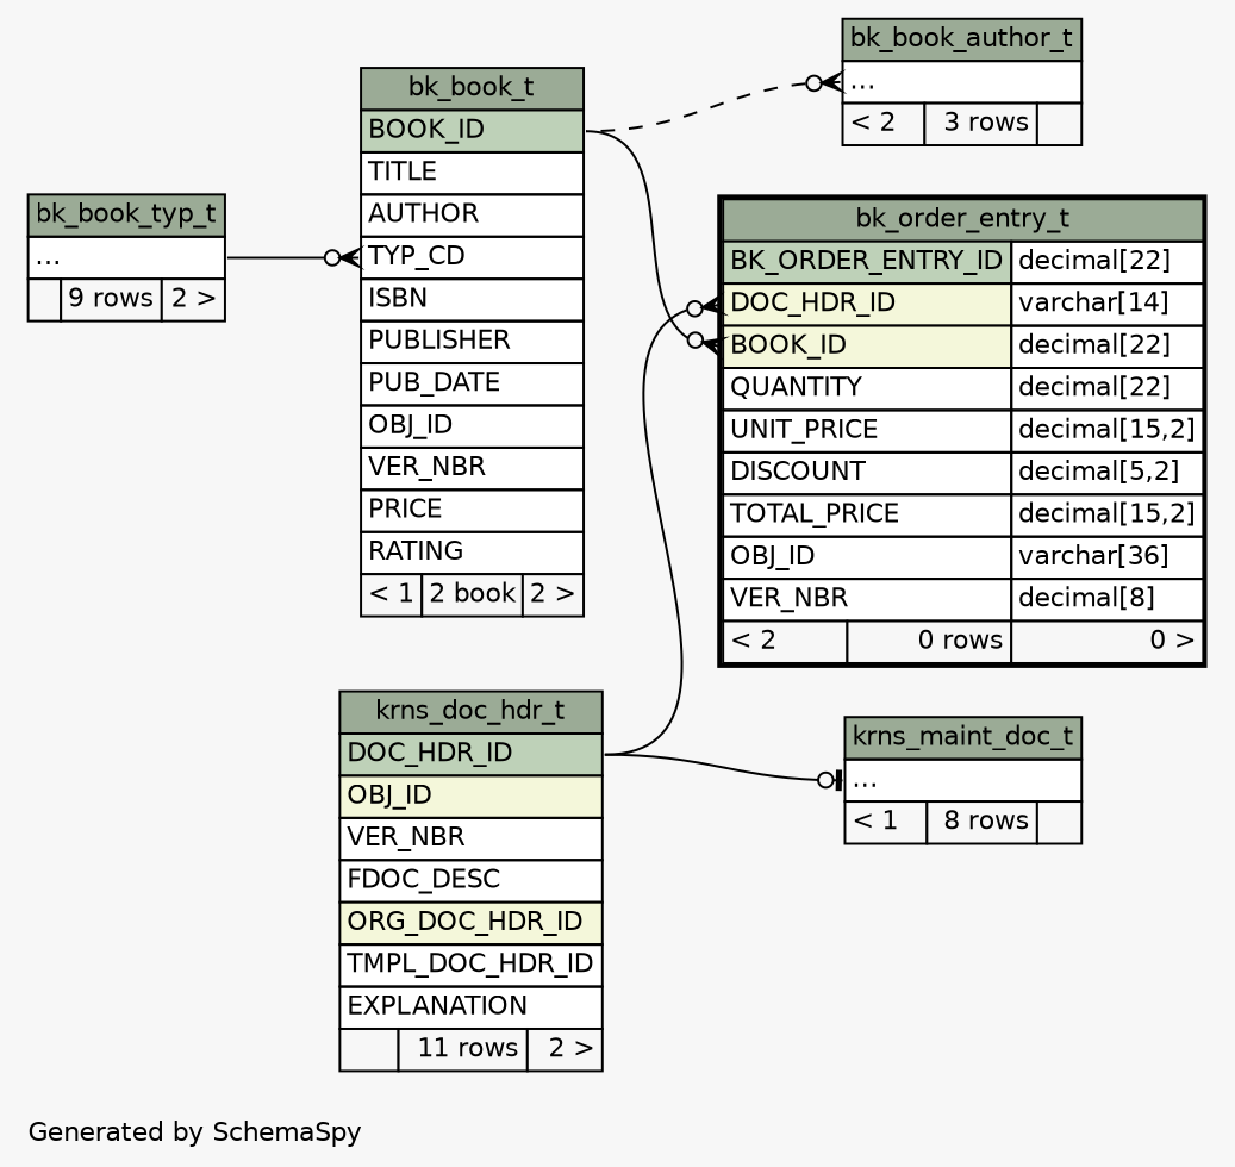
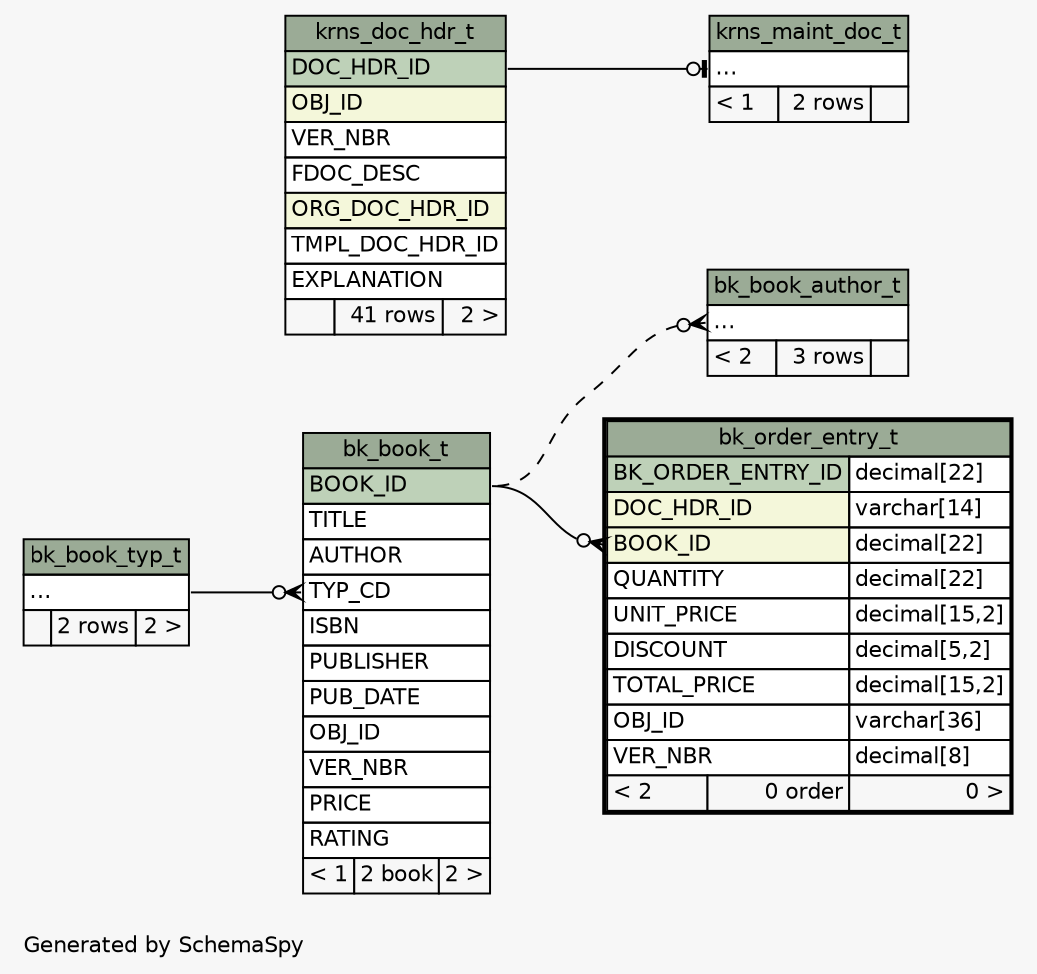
  digraph {
    bgcolor="#f7f7f7"
    fontname=Helvetica
    fontsize=11
    label="\nGenerated by SchemaSpy"
    labeljust=l
    nodesep=0.18
    rankdir=RL
    ranksep=0.46
    node [fontname=Helvetica fontsize=11 shape=plaintext]
    edge [arrowhead=none arrowsize=0.8 arrowtail=crowodot dir=back headport="BOOK_ID:e" tailport="elipses:w"]
    n1 [label=<     <TABLE BORDER="0" CELLBORDER="1" CELLSPACING="0" BGCOLOR="#ffffff">       <TR><TD COLSPAN="3" BGCOLOR="#9bab96" ALIGN="CENTER">bk_book_author_t</TD></TR>       <TR><TD PORT="elipses" COLSPAN="3" ALIGN="LEFT">...</TD></TR>       <TR><TD ALIGN="LEFT" BGCOLOR="#f7f7f7">&lt; 2</TD><TD ALIGN="RIGHT" BGCOLOR="#f7f7f7">3 rows</TD><TD ALIGN="RIGHT" BGCOLOR="#f7f7f7">  </TD></TR>     </TABLE>>]
    n2 [label=<     <TABLE BORDER="0" CELLBORDER="1" CELLSPACING="0" BGCOLOR="#ffffff">       <TR><TD COLSPAN="3" BGCOLOR="#9bab96" ALIGN="CENTER">bk_book_t</TD></TR>       <TR><TD PORT="BOOK_ID" COLSPAN="3" BGCOLOR="#bed1b8" ALIGN="LEFT">BOOK_ID</TD></TR>       <TR><TD PORT="TITLE" COLSPAN="3" ALIGN="LEFT">TITLE</TD></TR>       <TR><TD PORT="AUTHOR" COLSPAN="3" ALIGN="LEFT">AUTHOR</TD></TR>       <TR><TD PORT="TYP_CD" COLSPAN="3" ALIGN="LEFT">TYP_CD</TD></TR>       <TR><TD PORT="ISBN" COLSPAN="3" ALIGN="LEFT">ISBN</TD></TR>       <TR><TD PORT="PUBLISHER" COLSPAN="3" ALIGN="LEFT">PUBLISHER</TD></TR>       <TR><TD PORT="PUB_DATE" COLSPAN="3" ALIGN="LEFT">PUB_DATE</TD></TR>       <TR><TD PORT="OBJ_ID" COLSPAN="3" ALIGN="LEFT">OBJ_ID</TD></TR>       <TR><TD PORT="VER_NBR" COLSPAN="3" ALIGN="LEFT">VER_NBR</TD></TR>       <TR><TD PORT="PRICE" COLSPAN="3" ALIGN="LEFT">PRICE</TD></TR>       <TR><TD PORT="RATING" COLSPAN="3" ALIGN="LEFT">RATING</TD></TR>       <TR><TD ALIGN="LEFT" BGCOLOR="#f7f7f7">&lt; 1</TD><TD ALIGN="RIGHT" BGCOLOR="#f7f7f7">2 book</TD><TD ALIGN="RIGHT" BGCOLOR="#f7f7f7">2 &gt;</TD></TR>     </TABLE>>]
-   n3 [label=<     <TABLE BORDER="0" CELLBORDER="1" CELLSPACING="0" BGCOLOR="#ffffff">       <TR><TD COLSPAN="3" BGCOLOR="#9bab96" ALIGN="CENTER">bk_book_typ_t</TD></TR>       <TR><TD PORT="elipses" COLSPAN="3" ALIGN="LEFT">...</TD></TR>       <TR><TD ALIGN="LEFT" BGCOLOR="#f7f7f7">  </TD><TD ALIGN="RIGHT" BGCOLOR="#f7f7f7">9 rows</TD><TD ALIGN="RIGHT" BGCOLOR="#f7f7f7">2 &gt;</TD></TR>     </TABLE>>]
-   n4 [label=<     <TABLE BORDER="2" CELLBORDER="1" CELLSPACING="0" BGCOLOR="#ffffff">       <TR><TD COLSPAN="3" BGCOLOR="#9bab96" ALIGN="CENTER">bk_order_entry_t</TD></TR>       <TR><TD PORT="BK_ORDER_ENTRY_ID" COLSPAN="2" BGCOLOR="#bed1b8" ALIGN="LEFT">BK_ORDER_ENTRY_ID</TD><TD PORT="BK_ORDER_ENTRY_ID.type" ALIGN="LEFT">decimal[22]</TD></TR>       <TR><TD PORT="DOC_HDR_ID" COLSPAN="2" BGCOLOR="#f4f7da" ALIGN="LEFT">DOC_HDR_ID</TD><TD PORT="DOC_HDR_ID.type" ALIGN="LEFT">varchar[14]</TD></TR>       <TR><TD PORT="BOOK_ID" COLSPAN="2" BGCOLOR="#f4f7da" ALIGN="LEFT">BOOK_ID</TD><TD PORT="BOOK_ID.type" ALIGN="LEFT">decimal[22]</TD></TR>       <TR><TD PORT="QUANTITY" COLSPAN="2" ALIGN="LEFT">QUANTITY</TD><TD PORT="QUANTITY.type" ALIGN="LEFT">decimal[22]</TD></TR>       <TR><TD PORT="UNIT_PRICE" COLSPAN="2" ALIGN="LEFT">UNIT_PRICE</TD><TD PORT="UNIT_PRICE.type" ALIGN="LEFT">decimal[15,2]</TD></TR>       <TR><TD PORT="DISCOUNT" COLSPAN="2" ALIGN="LEFT">DISCOUNT</TD><TD PORT="DISCOUNT.type" ALIGN="LEFT">decimal[5,2]</TD></TR>       <TR><TD PORT="TOTAL_PRICE" COLSPAN="2" ALIGN="LEFT">TOTAL_PRICE</TD><TD PORT="TOTAL_PRICE.type" ALIGN="LEFT">decimal[15,2]</TD></TR>       <TR><TD PORT="OBJ_ID" COLSPAN="2" ALIGN="LEFT">OBJ_ID</TD><TD PORT="OBJ_ID.type" ALIGN="LEFT">varchar[36]</TD></TR>       <TR><TD PORT="VER_NBR" COLSPAN="2" ALIGN="LEFT">VER_NBR</TD><TD PORT="VER_NBR.type" ALIGN="LEFT">decimal[8]</TD></TR>       <TR><TD ALIGN="LEFT" BGCOLOR="#f7f7f7">&lt; 2</TD><TD ALIGN="RIGHT" BGCOLOR="#f7f7f7">0 rows</TD><TD ALIGN="RIGHT" BGCOLOR="#f7f7f7">0 &gt;</TD></TR>     </TABLE>>]
-   n5 [label=<     <TABLE BORDER="0" CELLBORDER="1" CELLSPACING="0" BGCOLOR="#ffffff">       <TR><TD COLSPAN="3" BGCOLOR="#9bab96" ALIGN="CENTER">krns_doc_hdr_t</TD></TR>       <TR><TD PORT="DOC_HDR_ID" COLSPAN="3" BGCOLOR="#bed1b8" ALIGN="LEFT">DOC_HDR_ID</TD></TR>       <TR><TD PORT="OBJ_ID" COLSPAN="3" BGCOLOR="#f4f7da" ALIGN="LEFT">OBJ_ID</TD></TR>       <TR><TD PORT="VER_NBR" COLSPAN="3" ALIGN="LEFT">VER_NBR</TD></TR>       <TR><TD PORT="FDOC_DESC" COLSPAN="3" ALIGN="LEFT">FDOC_DESC</TD></TR>       <TR><TD PORT="ORG_DOC_HDR_ID" COLSPAN="3" BGCOLOR="#f4f7da" ALIGN="LEFT">ORG_DOC_HDR_ID</TD></TR>       <TR><TD PORT="TMPL_DOC_HDR_ID" COLSPAN="3" ALIGN="LEFT">TMPL_DOC_HDR_ID</TD></TR>       <TR><TD PORT="EXPLANATION" COLSPAN="3" ALIGN="LEFT">EXPLANATION</TD></TR>       <TR><TD ALIGN="LEFT" BGCOLOR="#f7f7f7">  </TD><TD ALIGN="RIGHT" BGCOLOR="#f7f7f7">11 rows</TD><TD ALIGN="RIGHT" BGCOLOR="#f7f7f7">2 &gt;</TD></TR>     </TABLE>>]
-   n6 [label=<     <TABLE BORDER="0" CELLBORDER="1" CELLSPACING="0" BGCOLOR="#ffffff">       <TR><TD COLSPAN="3" BGCOLOR="#9bab96" ALIGN="CENTER">krns_maint_doc_t</TD></TR>       <TR><TD PORT="elipses" COLSPAN="3" ALIGN="LEFT">...</TD></TR>       <TR><TD ALIGN="LEFT" BGCOLOR="#f7f7f7">&lt; 1</TD><TD ALIGN="RIGHT" BGCOLOR="#f7f7f7">8 rows</TD><TD ALIGN="RIGHT" BGCOLOR="#f7f7f7">  </TD></TR>     </TABLE>>]
+   n3 [label=<     <TABLE BORDER="0" CELLBORDER="1" CELLSPACING="0" BGCOLOR="#ffffff">       <TR><TD COLSPAN="3" BGCOLOR="#9bab96" ALIGN="CENTER">bk_book_typ_t</TD></TR>       <TR><TD PORT="elipses" COLSPAN="3" ALIGN="LEFT">...</TD></TR>       <TR><TD ALIGN="LEFT" BGCOLOR="#f7f7f7">  </TD><TD ALIGN="RIGHT" BGCOLOR="#f7f7f7">2 rows</TD><TD ALIGN="RIGHT" BGCOLOR="#f7f7f7">2 &gt;</TD></TR>     </TABLE>>]
+   n4 [label=<     <TABLE BORDER="2" CELLBORDER="1" CELLSPACING="0" BGCOLOR="#ffffff">       <TR><TD COLSPAN="3" BGCOLOR="#9bab96" ALIGN="CENTER">bk_order_entry_t</TD></TR>       <TR><TD PORT="BK_ORDER_ENTRY_ID" COLSPAN="2" BGCOLOR="#bed1b8" ALIGN="LEFT">BK_ORDER_ENTRY_ID</TD><TD PORT="BK_ORDER_ENTRY_ID.type" ALIGN="LEFT">decimal[22]</TD></TR>       <TR><TD PORT="DOC_HDR_ID" COLSPAN="2" BGCOLOR="#f4f7da" ALIGN="LEFT">DOC_HDR_ID</TD><TD PORT="DOC_HDR_ID.type" ALIGN="LEFT">varchar[14]</TD></TR>       <TR><TD PORT="BOOK_ID" COLSPAN="2" BGCOLOR="#f4f7da" ALIGN="LEFT">BOOK_ID</TD><TD PORT="BOOK_ID.type" ALIGN="LEFT">decimal[22]</TD></TR>       <TR><TD PORT="QUANTITY" COLSPAN="2" ALIGN="LEFT">QUANTITY</TD><TD PORT="QUANTITY.type" ALIGN="LEFT">decimal[22]</TD></TR>       <TR><TD PORT="UNIT_PRICE" COLSPAN="2" ALIGN="LEFT">UNIT_PRICE</TD><TD PORT="UNIT_PRICE.type" ALIGN="LEFT">decimal[15,2]</TD></TR>       <TR><TD PORT="DISCOUNT" COLSPAN="2" ALIGN="LEFT">DISCOUNT</TD><TD PORT="DISCOUNT.type" ALIGN="LEFT">decimal[5,2]</TD></TR>       <TR><TD PORT="TOTAL_PRICE" COLSPAN="2" ALIGN="LEFT">TOTAL_PRICE</TD><TD PORT="TOTAL_PRICE.type" ALIGN="LEFT">decimal[15,2]</TD></TR>       <TR><TD PORT="OBJ_ID" COLSPAN="2" ALIGN="LEFT">OBJ_ID</TD><TD PORT="OBJ_ID.type" ALIGN="LEFT">varchar[36]</TD></TR>       <TR><TD PORT="VER_NBR" COLSPAN="2" ALIGN="LEFT">VER_NBR</TD><TD PORT="VER_NBR.type" ALIGN="LEFT">decimal[8]</TD></TR>       <TR><TD ALIGN="LEFT" BGCOLOR="#f7f7f7">&lt; 2</TD><TD ALIGN="RIGHT" BGCOLOR="#f7f7f7">0 order</TD><TD ALIGN="RIGHT" BGCOLOR="#f7f7f7">0 &gt;</TD></TR>     </TABLE>>]
+   n5 [label=<     <TABLE BORDER="0" CELLBORDER="1" CELLSPACING="0" BGCOLOR="#ffffff">       <TR><TD COLSPAN="3" BGCOLOR="#9bab96" ALIGN="CENTER">krns_doc_hdr_t</TD></TR>       <TR><TD PORT="DOC_HDR_ID" COLSPAN="3" BGCOLOR="#bed1b8" ALIGN="LEFT">DOC_HDR_ID</TD></TR>       <TR><TD PORT="OBJ_ID" COLSPAN="3" BGCOLOR="#f4f7da" ALIGN="LEFT">OBJ_ID</TD></TR>       <TR><TD PORT="VER_NBR" COLSPAN="3" ALIGN="LEFT">VER_NBR</TD></TR>       <TR><TD PORT="FDOC_DESC" COLSPAN="3" ALIGN="LEFT">FDOC_DESC</TD></TR>       <TR><TD PORT="ORG_DOC_HDR_ID" COLSPAN="3" BGCOLOR="#f4f7da" ALIGN="LEFT">ORG_DOC_HDR_ID</TD></TR>       <TR><TD PORT="TMPL_DOC_HDR_ID" COLSPAN="3" ALIGN="LEFT">TMPL_DOC_HDR_ID</TD></TR>       <TR><TD PORT="EXPLANATION" COLSPAN="3" ALIGN="LEFT">EXPLANATION</TD></TR>       <TR><TD ALIGN="LEFT" BGCOLOR="#f7f7f7">  </TD><TD ALIGN="RIGHT" BGCOLOR="#f7f7f7">41 rows</TD><TD ALIGN="RIGHT" BGCOLOR="#f7f7f7">2 &gt;</TD></TR>     </TABLE>>]
+   n6 [label=<     <TABLE BORDER="0" CELLBORDER="1" CELLSPACING="0" BGCOLOR="#ffffff">       <TR><TD COLSPAN="3" BGCOLOR="#9bab96" ALIGN="CENTER">krns_maint_doc_t</TD></TR>       <TR><TD PORT="elipses" COLSPAN="3" ALIGN="LEFT">...</TD></TR>       <TR><TD ALIGN="LEFT" BGCOLOR="#f7f7f7">&lt; 1</TD><TD ALIGN="RIGHT" BGCOLOR="#f7f7f7">2 rows</TD><TD ALIGN="RIGHT" BGCOLOR="#f7f7f7">  </TD></TR>     </TABLE>>]
    n1 -> n2 [style=dashed]
    n2 -> n3 [headport="elipses:e" style=solid tailport="TYP_CD:w"]
    n4 -> n2 [tailport="BOOK_ID:w"]
-   n4 -> n5 [headport="DOC_HDR_ID:e" tailport="DOC_HDR_ID:w"]
    n6 -> n5 [arrowtail=teeodot headport="DOC_HDR_ID:e"]
  }
